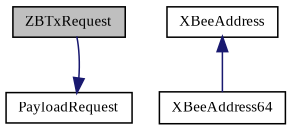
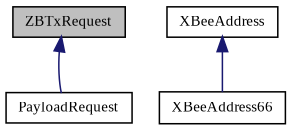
  digraph {
    fontname="Liberation Serif"
    node [color=black fillcolor=white fontname="Liberation Serif" fontsize=10 shape=record style=filled]
    edge [color=midnightblue dir=back fontname="Liberation Serif" fontsize=10 labelfontname=Helvetica labelfontsize=10 style=solid]
    n1 [fillcolor=grey75 fontcolor=black height=0.2 label=ZBTxRequest width=0.4]
    n2 [height=0.2 label=PayloadRequest width=0.4]
-   n3 [height=0.2 label=XBeeAddress64 width=0.4]
+   n3 [height=0.2 label=XBeeAddress66 width=0.4]
    n4 [height=0.2 label=XBeeAddress width=0.4]
-   n2 -> n1
+   n1 -> n2
    n4 -> n3
  }
